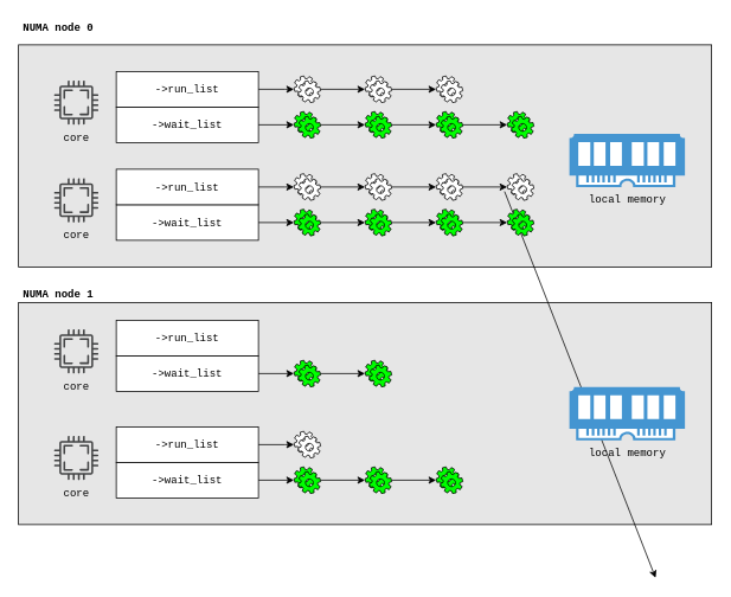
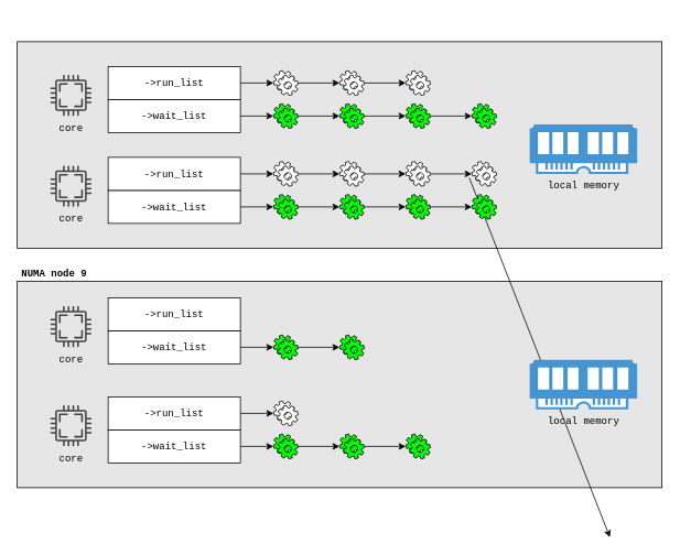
  <mxCell id="0" />
  <mxCell id="1" parent="0" />
  <mxCell id="2" value="" style="rounded=0;whiteSpace=wrap;html=1;fillColor=#E6E6E6;" vertex="1" parent="1"><mxGeometry x="20" y="340" width="780" height="250" as="geometry" /></mxCell>
  <mxCell id="3" value="" style="rounded=0;whiteSpace=wrap;html=1;fillColor=#E6E6E6;" vertex="1" parent="1"><mxGeometry x="20" y="50" width="780" height="250" as="geometry" /></mxCell>
  <mxCell id="4" style="edgeStyle=orthogonalEdgeStyle;rounded=0;orthogonalLoop=1;jettySize=auto;html=1;exitX=1;exitY=0.5;exitDx=0;exitDy=0;" parent="1" source="5" target="13" edge="1"><mxGeometry relative="1" as="geometry"><Array as="points" /></mxGeometry></mxCell>
  <mxCell id="5" value="&lt;font face=&quot;Courier New&quot;&gt;-&amp;gt;wait_list&lt;/font&gt;" style="rounded=0;whiteSpace=wrap;html=1;fillColor=#FFFFFF;" parent="1" vertex="1"><mxGeometry x="130" y="120" width="160" height="40" as="geometry" /></mxCell>
  <mxCell id="6" style="edgeStyle=orthogonalEdgeStyle;rounded=0;orthogonalLoop=1;jettySize=auto;html=1;exitX=1;exitY=0.5;exitDx=0;exitDy=0;" parent="1" source="7" target="8" edge="1"><mxGeometry relative="1" as="geometry"><mxPoint x="330" y="15" as="targetPoint" /><Array as="points"><mxPoint x="320" y="100" /><mxPoint x="320" y="100" /></Array></mxGeometry></mxCell>
  <mxCell id="7" value="&lt;font face=&quot;Courier New&quot;&gt;-&amp;gt;run_list&lt;/font&gt;" style="rounded=0;whiteSpace=wrap;html=1;fillColor=#FFFFFF;" parent="1" vertex="1"><mxGeometry x="130" y="80" width="160" height="40" as="geometry" /></mxCell>
  <mxCell id="8" value="" style="shape=mxgraph.bpmn.service_task;html=1;outlineConnect=0;" parent="1" vertex="1"><mxGeometry x="330" y="85" width="30" height="30" as="geometry" /></mxCell>
  <mxCell id="9" value="" style="shape=mxgraph.bpmn.service_task;html=1;outlineConnect=0;" parent="1" vertex="1"><mxGeometry x="410" y="85" width="30" height="30" as="geometry" /></mxCell>
  <mxCell id="10" value="" style="endArrow=classic;html=1;" parent="1" target="9" edge="1"><mxGeometry width="50" height="50" relative="1" as="geometry"><mxPoint x="360" y="100" as="sourcePoint" /><mxPoint x="530" y="535" as="targetPoint" /></mxGeometry></mxCell>
  <mxCell id="11" value="" style="shape=mxgraph.bpmn.service_task;html=1;outlineConnect=0;" parent="1" vertex="1"><mxGeometry x="490" y="85" width="30" height="30" as="geometry" /></mxCell>
  <mxCell id="12" value="" style="endArrow=classic;html=1;" parent="1" target="11" edge="1"><mxGeometry width="50" height="50" relative="1" as="geometry"><mxPoint x="440" y="100" as="sourcePoint" /><mxPoint x="610" y="535" as="targetPoint" /></mxGeometry></mxCell>
  <mxCell id="13" value="" style="shape=mxgraph.bpmn.service_task;html=1;outlineConnect=0;fillColor=#00FF00;" parent="1" vertex="1"><mxGeometry x="330" y="125" width="30" height="30" as="geometry" /></mxCell>
  <mxCell id="14" value="" style="shape=mxgraph.bpmn.service_task;html=1;outlineConnect=0;fillColor=#00FF00;" parent="1" vertex="1"><mxGeometry x="410" y="125" width="30" height="30" as="geometry" /></mxCell>
  <mxCell id="15" value="" style="endArrow=classic;html=1;" parent="1" source="13" target="14" edge="1"><mxGeometry width="50" height="50" relative="1" as="geometry"><mxPoint x="370" y="135" as="sourcePoint" /><mxPoint x="530" y="575" as="targetPoint" /></mxGeometry></mxCell>
  <mxCell id="16" value="" style="shape=mxgraph.bpmn.service_task;html=1;outlineConnect=0;fillColor=#00FF00;" parent="1" vertex="1"><mxGeometry x="490" y="125" width="30" height="30" as="geometry" /></mxCell>
  <mxCell id="17" value="" style="endArrow=classic;html=1;" parent="1" target="16" edge="1"><mxGeometry width="50" height="50" relative="1" as="geometry"><mxPoint x="440" y="140" as="sourcePoint" /><mxPoint x="610" y="575" as="targetPoint" /></mxGeometry></mxCell>
  <mxCell id="18" value="" style="shape=mxgraph.bpmn.service_task;html=1;outlineConnect=0;fillColor=#00FF00;" parent="1" vertex="1"><mxGeometry x="570" y="125" width="30" height="30" as="geometry" /></mxCell>
  <mxCell id="19" value="" style="endArrow=classic;html=1;" parent="1" target="18" edge="1"><mxGeometry width="50" height="50" relative="1" as="geometry"><mxPoint x="520" y="140" as="sourcePoint" /><mxPoint x="690" y="575" as="targetPoint" /></mxGeometry></mxCell>
  <mxCell id="20" value="" style="endArrow=classic;html=1;" parent="1" edge="1"><mxGeometry width="50" height="50" relative="1" as="geometry"><mxPoint x="567" y="215" as="sourcePoint" /><mxPoint x="737" y="650" as="targetPoint" /></mxGeometry></mxCell>
  <mxCell id="21" value="&lt;font face=&quot;Courier New&quot;&gt;core&lt;/font&gt;" style="pointerEvents=1;shadow=0;dashed=0;html=1;strokeColor=none;fillColor=#434445;aspect=fixed;labelPosition=center;verticalLabelPosition=bottom;verticalAlign=top;align=center;outlineConnect=0;shape=mxgraph.vvd.cpu;" vertex="1" parent="1"><mxGeometry x="60" y="90" width="50" height="50" as="geometry" /></mxCell>
  <mxCell id="22" style="edgeStyle=orthogonalEdgeStyle;rounded=0;orthogonalLoop=1;jettySize=auto;html=1;exitX=1;exitY=0.5;exitDx=0;exitDy=0;" edge="1" parent="1" source="23" target="31"><mxGeometry relative="1" as="geometry"><Array as="points" /></mxGeometry></mxCell>
  <mxCell id="23" value="&lt;font face=&quot;Courier New&quot;&gt;-&amp;gt;wait_list&lt;/font&gt;" style="rounded=0;whiteSpace=wrap;html=1;fillColor=#FFFFFF;" vertex="1" parent="1"><mxGeometry x="130" y="230" width="160" height="40" as="geometry" /></mxCell>
  <mxCell id="24" style="edgeStyle=orthogonalEdgeStyle;rounded=0;orthogonalLoop=1;jettySize=auto;html=1;exitX=1;exitY=0.5;exitDx=0;exitDy=0;" edge="1" parent="1" source="25" target="26"><mxGeometry relative="1" as="geometry"><mxPoint x="330" y="125" as="targetPoint" /><Array as="points"><mxPoint x="320" y="210" /><mxPoint x="320" y="210" /></Array></mxGeometry></mxCell>
  <mxCell id="25" value="&lt;font face=&quot;Courier New&quot;&gt;-&amp;gt;run_list&lt;/font&gt;" style="rounded=0;whiteSpace=wrap;html=1;fillColor=#FFFFFF;" vertex="1" parent="1"><mxGeometry x="130" y="190" width="160" height="40" as="geometry" /></mxCell>
  <mxCell id="26" value="" style="shape=mxgraph.bpmn.service_task;html=1;outlineConnect=0;" vertex="1" parent="1"><mxGeometry x="330" y="195" width="30" height="30" as="geometry" /></mxCell>
  <mxCell id="27" value="" style="shape=mxgraph.bpmn.service_task;html=1;outlineConnect=0;" vertex="1" parent="1"><mxGeometry x="410" y="195" width="30" height="30" as="geometry" /></mxCell>
  <mxCell id="28" value="" style="endArrow=classic;html=1;" edge="1" parent="1" target="27"><mxGeometry width="50" height="50" relative="1" as="geometry"><mxPoint x="360" y="210" as="sourcePoint" /><mxPoint x="530" y="645" as="targetPoint" /></mxGeometry></mxCell>
  <mxCell id="29" value="" style="shape=mxgraph.bpmn.service_task;html=1;outlineConnect=0;" vertex="1" parent="1"><mxGeometry x="490" y="195" width="30" height="30" as="geometry" /></mxCell>
  <mxCell id="30" value="" style="endArrow=classic;html=1;" edge="1" parent="1" target="29"><mxGeometry width="50" height="50" relative="1" as="geometry"><mxPoint x="440" y="210" as="sourcePoint" /><mxPoint x="610" y="645" as="targetPoint" /></mxGeometry></mxCell>
  <mxCell id="31" value="" style="shape=mxgraph.bpmn.service_task;html=1;outlineConnect=0;fillColor=#00FF00;" vertex="1" parent="1"><mxGeometry x="330" y="235" width="30" height="30" as="geometry" /></mxCell>
  <mxCell id="32" value="" style="shape=mxgraph.bpmn.service_task;html=1;outlineConnect=0;fillColor=#00FF00;" vertex="1" parent="1"><mxGeometry x="410" y="235" width="30" height="30" as="geometry" /></mxCell>
  <mxCell id="33" value="" style="endArrow=classic;html=1;" edge="1" parent="1" source="31" target="32"><mxGeometry width="50" height="50" relative="1" as="geometry"><mxPoint x="370" y="245" as="sourcePoint" /><mxPoint x="530" y="685" as="targetPoint" /></mxGeometry></mxCell>
  <mxCell id="34" value="" style="shape=mxgraph.bpmn.service_task;html=1;outlineConnect=0;fillColor=#00FF00;" vertex="1" parent="1"><mxGeometry x="490" y="235" width="30" height="30" as="geometry" /></mxCell>
  <mxCell id="35" value="" style="endArrow=classic;html=1;" edge="1" parent="1" target="34"><mxGeometry width="50" height="50" relative="1" as="geometry"><mxPoint x="440" y="250" as="sourcePoint" /><mxPoint x="610" y="685" as="targetPoint" /></mxGeometry></mxCell>
  <mxCell id="36" value="" style="shape=mxgraph.bpmn.service_task;html=1;outlineConnect=0;fillColor=#00FF00;" vertex="1" parent="1"><mxGeometry x="570" y="235" width="30" height="30" as="geometry" /></mxCell>
  <mxCell id="37" value="" style="endArrow=classic;html=1;" edge="1" parent="1" target="36"><mxGeometry width="50" height="50" relative="1" as="geometry"><mxPoint x="520" y="250" as="sourcePoint" /><mxPoint x="690" y="685" as="targetPoint" /></mxGeometry></mxCell>
  <mxCell id="38" value="&lt;font face=&quot;Courier New&quot;&gt;core&lt;/font&gt;" style="pointerEvents=1;shadow=0;dashed=0;html=1;strokeColor=none;fillColor=#434445;aspect=fixed;labelPosition=center;verticalLabelPosition=bottom;verticalAlign=top;align=center;outlineConnect=0;shape=mxgraph.vvd.cpu;" vertex="1" parent="1"><mxGeometry x="60" y="200" width="50" height="50" as="geometry" /></mxCell>
  <mxCell id="39" style="edgeStyle=orthogonalEdgeStyle;rounded=0;orthogonalLoop=1;jettySize=auto;html=1;exitX=1;exitY=0.5;exitDx=0;exitDy=0;" edge="1" parent="1" source="40" target="42"><mxGeometry relative="1" as="geometry"><Array as="points" /></mxGeometry></mxCell>
  <mxCell id="40" value="&lt;font face=&quot;Courier New&quot;&gt;-&amp;gt;wait_list&lt;/font&gt;" style="rounded=0;whiteSpace=wrap;html=1;fillColor=#FFFFFF;" vertex="1" parent="1"><mxGeometry x="130" y="400" width="160" height="40" as="geometry" /></mxCell>
  <mxCell id="41" value="&lt;font face=&quot;Courier New&quot;&gt;-&amp;gt;run_list&lt;/font&gt;" style="rounded=0;whiteSpace=wrap;html=1;fillColor=#FFFFFF;" vertex="1" parent="1"><mxGeometry x="130" y="360" width="160" height="40" as="geometry" /></mxCell>
  <mxCell id="42" value="" style="shape=mxgraph.bpmn.service_task;html=1;outlineConnect=0;fillColor=#00FF00;" vertex="1" parent="1"><mxGeometry x="330" y="405" width="30" height="30" as="geometry" /></mxCell>
  <mxCell id="43" value="" style="shape=mxgraph.bpmn.service_task;html=1;outlineConnect=0;fillColor=#00FF00;" vertex="1" parent="1"><mxGeometry x="410" y="405" width="30" height="30" as="geometry" /></mxCell>
  <mxCell id="44" value="" style="endArrow=classic;html=1;" edge="1" parent="1" source="42" target="43"><mxGeometry width="50" height="50" relative="1" as="geometry"><mxPoint x="370" y="415" as="sourcePoint" /><mxPoint x="530" y="855" as="targetPoint" /></mxGeometry></mxCell>
  <mxCell id="45" value="&lt;font face=&quot;Courier New&quot;&gt;core&lt;/font&gt;" style="pointerEvents=1;shadow=0;dashed=0;html=1;strokeColor=none;fillColor=#434445;aspect=fixed;labelPosition=center;verticalLabelPosition=bottom;verticalAlign=top;align=center;outlineConnect=0;shape=mxgraph.vvd.cpu;" vertex="1" parent="1"><mxGeometry x="60" y="370" width="50" height="50" as="geometry" /></mxCell>
  <mxCell id="46" style="edgeStyle=orthogonalEdgeStyle;rounded=0;orthogonalLoop=1;jettySize=auto;html=1;exitX=1;exitY=0.5;exitDx=0;exitDy=0;" edge="1" parent="1" source="47" target="51"><mxGeometry relative="1" as="geometry"><Array as="points" /></mxGeometry></mxCell>
  <mxCell id="47" value="&lt;font face=&quot;Courier New&quot;&gt;-&amp;gt;wait_list&lt;/font&gt;" style="rounded=0;whiteSpace=wrap;html=1;fillColor=#FFFFFF;" vertex="1" parent="1"><mxGeometry x="130" y="520" width="160" height="40" as="geometry" /></mxCell>
  <mxCell id="48" style="edgeStyle=orthogonalEdgeStyle;rounded=0;orthogonalLoop=1;jettySize=auto;html=1;exitX=1;exitY=0.5;exitDx=0;exitDy=0;" edge="1" parent="1" source="49" target="50"><mxGeometry relative="1" as="geometry"><mxPoint x="330" y="415" as="targetPoint" /><Array as="points"><mxPoint x="320" y="500" /><mxPoint x="320" y="500" /></Array></mxGeometry></mxCell>
  <mxCell id="49" value="&lt;font face=&quot;Courier New&quot;&gt;-&amp;gt;run_list&lt;/font&gt;" style="rounded=0;whiteSpace=wrap;html=1;fillColor=#FFFFFF;" vertex="1" parent="1"><mxGeometry x="130" y="480" width="160" height="40" as="geometry" /></mxCell>
  <mxCell id="50" value="" style="shape=mxgraph.bpmn.service_task;html=1;outlineConnect=0;" vertex="1" parent="1"><mxGeometry x="330" y="485" width="30" height="30" as="geometry" /></mxCell>
  <mxCell id="51" value="" style="shape=mxgraph.bpmn.service_task;html=1;outlineConnect=0;fillColor=#00FF00;" vertex="1" parent="1"><mxGeometry x="330" y="525" width="30" height="30" as="geometry" /></mxCell>
  <mxCell id="52" value="" style="shape=mxgraph.bpmn.service_task;html=1;outlineConnect=0;fillColor=#00FF00;" vertex="1" parent="1"><mxGeometry x="410" y="525" width="30" height="30" as="geometry" /></mxCell>
  <mxCell id="53" value="" style="endArrow=classic;html=1;" edge="1" parent="1" source="51" target="52"><mxGeometry width="50" height="50" relative="1" as="geometry"><mxPoint x="370" y="535" as="sourcePoint" /><mxPoint x="530" y="975" as="targetPoint" /></mxGeometry></mxCell>
  <mxCell id="54" value="" style="shape=mxgraph.bpmn.service_task;html=1;outlineConnect=0;fillColor=#00FF00;" vertex="1" parent="1"><mxGeometry x="490" y="525" width="30" height="30" as="geometry" /></mxCell>
  <mxCell id="55" value="" style="endArrow=classic;html=1;" edge="1" parent="1" target="54"><mxGeometry width="50" height="50" relative="1" as="geometry"><mxPoint x="440" y="540" as="sourcePoint" /><mxPoint x="610" y="975" as="targetPoint" /></mxGeometry></mxCell>
  <mxCell id="56" value="&lt;font face=&quot;Courier New&quot;&gt;core&lt;/font&gt;" style="pointerEvents=1;shadow=0;dashed=0;html=1;strokeColor=none;fillColor=#434445;aspect=fixed;labelPosition=center;verticalLabelPosition=bottom;verticalAlign=top;align=center;outlineConnect=0;shape=mxgraph.vvd.cpu;" vertex="1" parent="1"><mxGeometry x="60" y="490" width="50" height="50" as="geometry" /></mxCell>
  <mxCell id="57" value="&lt;font face=&quot;Courier New&quot;&gt;local memory&lt;/font&gt;" style="pointerEvents=1;shadow=0;dashed=0;html=1;strokeColor=none;fillColor=#4495D1;labelPosition=center;verticalLabelPosition=bottom;verticalAlign=top;align=center;outlineConnect=0;shape=mxgraph.veeam.ram;" vertex="1" parent="1"><mxGeometry x="640" y="150" width="130" height="60" as="geometry" /></mxCell>
  <mxCell id="58" value="&lt;font face=&quot;Courier New&quot;&gt;local memory&lt;/font&gt;" style="pointerEvents=1;shadow=0;dashed=0;html=1;strokeColor=none;fillColor=#4495D1;labelPosition=center;verticalLabelPosition=bottom;verticalAlign=top;align=center;outlineConnect=0;shape=mxgraph.veeam.ram;" vertex="1" parent="1"><mxGeometry x="640" y="435" width="130" height="60" as="geometry" /></mxCell>
- <mxCell id="59" value="&lt;font face=&quot;Courier New&quot;&gt;&lt;b&gt;NUMA node 0&lt;/b&gt;&lt;/font&gt;" style="text;html=1;strokeColor=none;fillColor=none;align=center;verticalAlign=middle;whiteSpace=wrap;rounded=0;" vertex="1" parent="1"><mxGeometry x="20" y="20" width="90" height="20" as="geometry" /></mxCell>
- <mxCell id="60" value="&lt;font face=&quot;Courier New&quot;&gt;&lt;b&gt;NUMA node 1&lt;/b&gt;&lt;/font&gt;" style="text;html=1;strokeColor=none;fillColor=none;align=center;verticalAlign=middle;whiteSpace=wrap;rounded=0;" vertex="1" parent="1"><mxGeometry x="20" y="320" width="90" height="20" as="geometry" /></mxCell>
+ <mxCell id="60" value="&lt;font face=&quot;Courier New&quot;&gt;&lt;b&gt;NUMA node 9&lt;/b&gt;&lt;/font&gt;" style="text;html=1;strokeColor=none;fillColor=none;align=center;verticalAlign=middle;whiteSpace=wrap;rounded=0;" vertex="1" parent="1"><mxGeometry x="20" y="320" width="90" height="20" as="geometry" /></mxCell>
  <mxCell id="61" value="" style="shape=mxgraph.bpmn.service_task;html=1;outlineConnect=0;" vertex="1" parent="1"><mxGeometry x="570" y="195" width="30" height="30" as="geometry" /></mxCell>
  <mxCell id="62" value="" style="endArrow=classic;html=1;" edge="1" parent="1" target="61"><mxGeometry width="50" height="50" relative="1" as="geometry"><mxPoint x="520" y="210" as="sourcePoint" /><mxPoint x="690" y="645" as="targetPoint" /></mxGeometry></mxCell>
